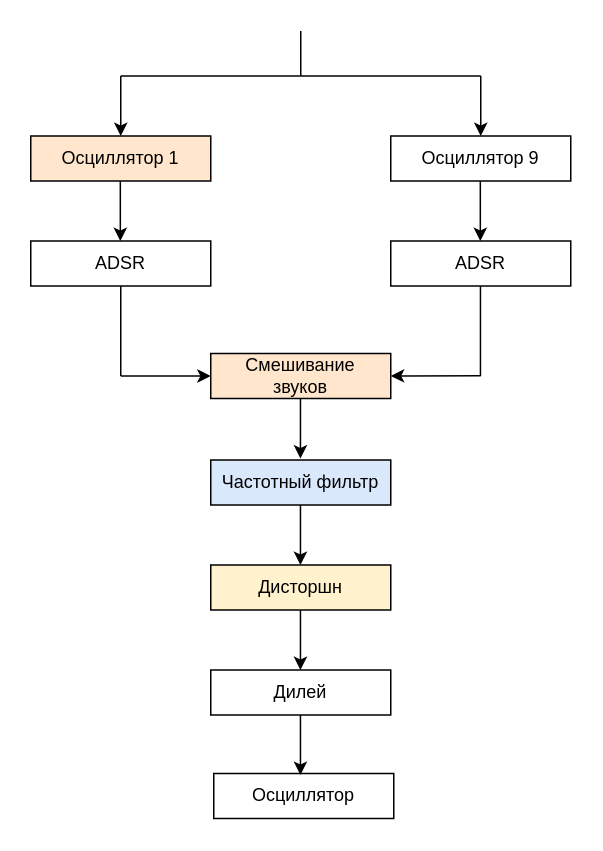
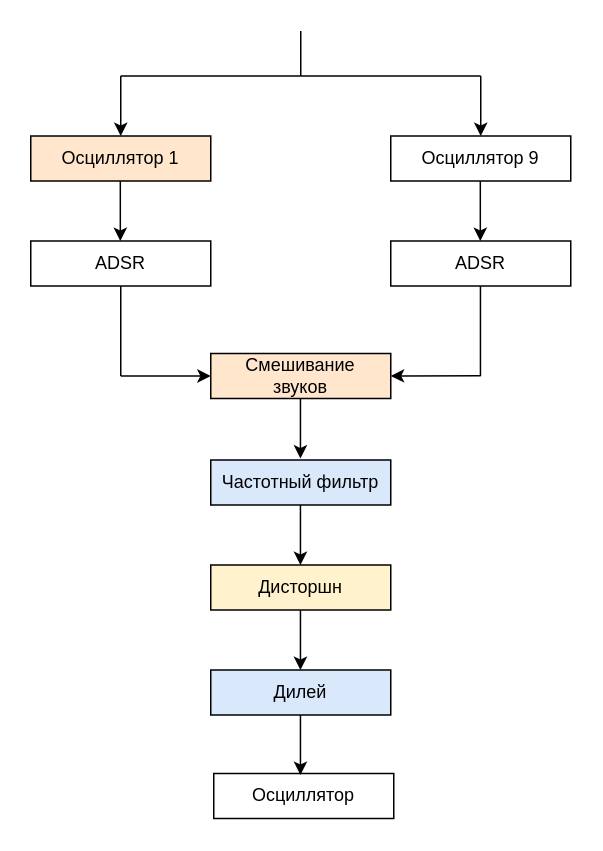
  <mxCell id="0" />
  <mxCell id="1" parent="0" />
  <mxCell id="2" value="" style="endArrow=none;html=1;" edge="1" parent="1"><mxGeometry width="50" height="50" relative="1" as="geometry"><mxPoint x="200" y="50" as="sourcePoint" /><mxPoint x="200" y="20" as="targetPoint" /></mxGeometry></mxCell>
  <mxCell id="3" value="" style="endArrow=none;html=1;" edge="1" parent="1"><mxGeometry width="50" height="50" relative="1" as="geometry"><mxPoint x="200" y="50" as="sourcePoint" /><mxPoint x="80" y="50" as="targetPoint" /></mxGeometry></mxCell>
  <mxCell id="4" value="" style="endArrow=none;html=1;" edge="1" parent="1"><mxGeometry width="50" height="50" relative="1" as="geometry"><mxPoint x="320" y="50" as="sourcePoint" /><mxPoint x="200" y="50" as="targetPoint" /></mxGeometry></mxCell>
  <mxCell id="5" value="" style="endArrow=classic;html=1;" edge="1" parent="1"><mxGeometry width="50" height="50" relative="1" as="geometry"><mxPoint x="80" y="50" as="sourcePoint" /><mxPoint x="80" y="90" as="targetPoint" /></mxGeometry></mxCell>
  <mxCell id="6" value="Осциллятор 1" style="rounded=0;whiteSpace=wrap;html=1;fillColor=#ffe6cc;" vertex="1" parent="1"><mxGeometry x="20" y="90" width="120" height="30" as="geometry" /></mxCell>
  <mxCell id="7" value="Осциллятор 9" style="rounded=0;whiteSpace=wrap;html=1;" vertex="1" parent="1"><mxGeometry x="260" y="90" width="120" height="30" as="geometry" /></mxCell>
  <mxCell id="8" value="" style="endArrow=classic;html=1;entryX=0.5;entryY=0;entryDx=0;entryDy=0;" edge="1" parent="1" target="7"><mxGeometry width="50" height="50" relative="1" as="geometry"><mxPoint x="320" y="50" as="sourcePoint" /><mxPoint x="410" y="190" as="targetPoint" /></mxGeometry></mxCell>
  <mxCell id="9" value="" style="endArrow=classic;html=1;" edge="1" parent="1"><mxGeometry width="50" height="50" relative="1" as="geometry"><mxPoint x="79.71" y="120" as="sourcePoint" /><mxPoint x="79.71" y="160" as="targetPoint" /></mxGeometry></mxCell>
  <mxCell id="10" value="" style="endArrow=classic;html=1;" edge="1" parent="1"><mxGeometry width="50" height="50" relative="1" as="geometry"><mxPoint x="319.71" y="120" as="sourcePoint" /><mxPoint x="319.71" y="160" as="targetPoint" /></mxGeometry></mxCell>
  <mxCell id="11" value="ADSR" style="rounded=0;whiteSpace=wrap;html=1;" vertex="1" parent="1"><mxGeometry x="20" y="160" width="120" height="30" as="geometry" /></mxCell>
  <mxCell id="12" value="ADSR" style="rounded=0;whiteSpace=wrap;html=1;" vertex="1" parent="1"><mxGeometry x="260" y="160" width="120" height="30" as="geometry" /></mxCell>
  <mxCell id="13" value="Смешивание&lt;br&gt;звуков" style="rounded=0;whiteSpace=wrap;html=1;fillColor=#ffe6cc;" vertex="1" parent="1"><mxGeometry x="140" y="235" width="120" height="30" as="geometry" /></mxCell>
  <mxCell id="14" value="" style="endArrow=classic;html=1;entryX=0;entryY=0.5;entryDx=0;entryDy=0;" edge="1" parent="1" target="13"><mxGeometry width="50" height="50" relative="1" as="geometry"><mxPoint x="80" y="250" as="sourcePoint" /><mxPoint x="150" y="270" as="targetPoint" /></mxGeometry></mxCell>
  <mxCell id="15" value="" style="endArrow=none;html=1;entryX=0.5;entryY=1;entryDx=0;entryDy=0;" edge="1" parent="1" target="11"><mxGeometry width="50" height="50" relative="1" as="geometry"><mxPoint x="80" y="250" as="sourcePoint" /><mxPoint x="110" y="270" as="targetPoint" /></mxGeometry></mxCell>
  <mxCell id="16" value="" style="endArrow=none;html=1;entryX=0.5;entryY=1;entryDx=0;entryDy=0;" edge="1" parent="1"><mxGeometry width="50" height="50" relative="1" as="geometry"><mxPoint x="319.8" y="250" as="sourcePoint" /><mxPoint x="319.8" y="190" as="targetPoint" /></mxGeometry></mxCell>
  <mxCell id="17" value="" style="endArrow=classic;html=1;entryX=1;entryY=0.5;entryDx=0;entryDy=0;" edge="1" parent="1" target="13"><mxGeometry width="50" height="50" relative="1" as="geometry"><mxPoint x="320" y="249.8" as="sourcePoint" /><mxPoint x="380" y="249.8" as="targetPoint" /></mxGeometry></mxCell>
  <mxCell id="18" value="" style="endArrow=classic;html=1;" edge="1" parent="1"><mxGeometry width="50" height="50" relative="1" as="geometry"><mxPoint x="199.8" y="265" as="sourcePoint" /><mxPoint x="199.8" y="305" as="targetPoint" /></mxGeometry></mxCell>
  <mxCell id="19" value="Частотный фильтр" style="rounded=0;whiteSpace=wrap;html=1;fillColor=#dae8fc;" vertex="1" parent="1"><mxGeometry x="140" y="306" width="120" height="30" as="geometry" /></mxCell>
  <mxCell id="20" value="Дисторшн" style="rounded=0;whiteSpace=wrap;html=1;fillColor=#fff2cc;" vertex="1" parent="1"><mxGeometry x="140" y="376" width="120" height="30" as="geometry" /></mxCell>
  <mxCell id="21" value="" style="endArrow=classic;html=1;" edge="1" parent="1"><mxGeometry width="50" height="50" relative="1" as="geometry"><mxPoint x="199.8" y="336" as="sourcePoint" /><mxPoint x="199.8" y="376" as="targetPoint" /></mxGeometry></mxCell>
- <mxCell id="22" value="Дилей" style="rounded=0;whiteSpace=wrap;html=1;" vertex="1" parent="1"><mxGeometry x="140" y="446" width="120" height="30" as="geometry" /></mxCell>
+ <mxCell id="22" value="Дилей" style="rounded=0;whiteSpace=wrap;html=1;fillColor=#dae8fc;" vertex="1" parent="1"><mxGeometry x="140" y="446" width="120" height="30" as="geometry" /></mxCell>
  <mxCell id="23" value="" style="endArrow=classic;html=1;" edge="1" parent="1"><mxGeometry width="50" height="50" relative="1" as="geometry"><mxPoint x="199.8" y="406" as="sourcePoint" /><mxPoint x="199.8" y="446" as="targetPoint" /></mxGeometry></mxCell>
  <mxCell id="24" value="Осциллятор" style="rounded=0;whiteSpace=wrap;html=1;" vertex="1" parent="1"><mxGeometry x="142" y="515" width="120" height="30" as="geometry" /></mxCell>
  <mxCell id="25" value="" style="endArrow=classic;html=1;" edge="1" parent="1"><mxGeometry width="50" height="50" relative="1" as="geometry"><mxPoint x="199.8" y="476" as="sourcePoint" /><mxPoint x="199.8" y="516" as="targetPoint" /></mxGeometry></mxCell>
